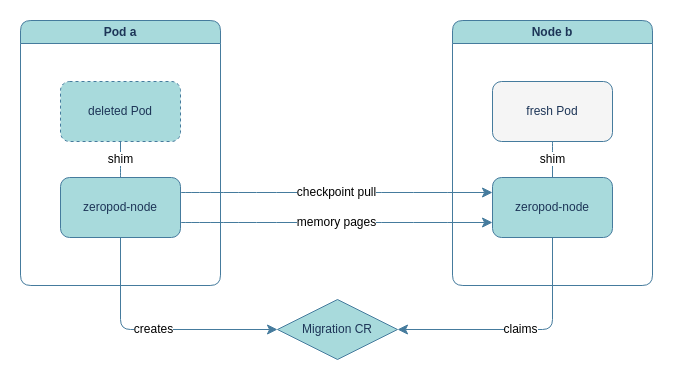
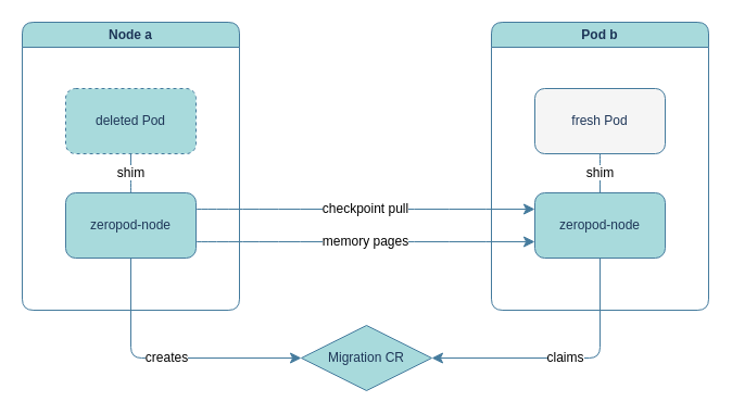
  <mxCell id="0" />
  <mxCell id="1" parent="0" />
- <mxCell id="2" value="Pod a" style="swimlane;whiteSpace=wrap;html=1;labelBackgroundColor=none;fillColor=#A8DADC;strokeColor=#457B9D;fontColor=#1D3557;rounded=1;" parent="1" vertex="1"><mxGeometry x="20" y="20" width="200" height="265" as="geometry" /></mxCell>
+ <mxCell id="2" value="Node a" style="swimlane;whiteSpace=wrap;html=1;labelBackgroundColor=none;fillColor=#A8DADC;strokeColor=#457B9D;fontColor=#1D3557;rounded=1;" parent="1" vertex="1"><mxGeometry x="20" y="20" width="200" height="265" as="geometry" /></mxCell>
  <mxCell id="3" value="deleted Pod" style="rounded=1;whiteSpace=wrap;html=1;labelBackgroundColor=none;fillColor=#A8DADC;strokeColor=#457B9D;fontColor=#1D3557;dashed=1;" parent="2" vertex="1"><mxGeometry x="40" y="61" width="120" height="60" as="geometry" /></mxCell>
  <mxCell id="4" value="&lt;span style=&quot;background-color: light-dark(#ffffff, var(--ge-dark-color, #121212));&quot;&gt;shim&lt;/span&gt;" style="edgeStyle=none;curved=1;rounded=1;orthogonalLoop=1;jettySize=auto;html=1;entryX=0.5;entryY=1;entryDx=0;entryDy=0;fontSize=12;startSize=8;endSize=8;endArrow=none;startFill=0;labelBackgroundColor=none;strokeColor=#457B9D;fontColor=default;" parent="2" source="5" target="3" edge="1"><mxGeometry relative="1" as="geometry" /></mxCell>
  <mxCell id="5" value="zeropod-node" style="rounded=1;whiteSpace=wrap;html=1;labelBackgroundColor=none;fillColor=#A8DADC;strokeColor=#457B9D;fontColor=#1D3557;" parent="2" vertex="1"><mxGeometry x="40" y="157" width="120" height="60" as="geometry" /></mxCell>
- <mxCell id="6" value="Node b" style="swimlane;whiteSpace=wrap;html=1;labelBackgroundColor=none;fillColor=#A8DADC;strokeColor=#457B9D;fontColor=#1D3557;rounded=1;" parent="1" vertex="1"><mxGeometry x="452" y="20" width="200" height="265" as="geometry" /></mxCell>
+ <mxCell id="6" value="Pod b" style="swimlane;whiteSpace=wrap;html=1;labelBackgroundColor=none;fillColor=#A8DADC;strokeColor=#457B9D;fontColor=#1D3557;rounded=1;" parent="1" vertex="1"><mxGeometry x="452" y="20" width="200" height="265" as="geometry" /></mxCell>
  <mxCell id="7" value="&lt;span style=&quot;background-color: light-dark(#ffffff, var(--ge-dark-color, #121212));&quot;&gt;shim&lt;/span&gt;" style="edgeStyle=none;curved=1;rounded=1;orthogonalLoop=1;jettySize=auto;html=1;entryX=0.5;entryY=0;entryDx=0;entryDy=0;fontSize=12;startSize=8;endSize=8;endArrow=none;startFill=0;labelBackgroundColor=none;strokeColor=#457B9D;fontColor=default;" parent="6" source="8" target="9" edge="1"><mxGeometry relative="1" as="geometry" /></mxCell>
  <mxCell id="8" value="fresh Pod" style="rounded=1;whiteSpace=wrap;html=1;labelBackgroundColor=none;fillColor=#f5f5f5;strokeColor=#457B9D;fontColor=#1D3557;" parent="6" vertex="1"><mxGeometry x="40" y="61" width="120" height="60" as="geometry" /></mxCell>
  <mxCell id="9" value="zeropod-node" style="rounded=1;whiteSpace=wrap;html=1;labelBackgroundColor=none;fillColor=#A8DADC;strokeColor=#457B9D;fontColor=#1D3557;" parent="6" vertex="1"><mxGeometry x="40" y="157" width="120" height="60" as="geometry" /></mxCell>
  <mxCell id="10" value="Migration CR" style="rhombus;whiteSpace=wrap;html=1;labelBackgroundColor=none;fillColor=#A8DADC;strokeColor=#457B9D;fontColor=#1D3557;" parent="1" vertex="1"><mxGeometry x="277" y="299" width="120" height="60" as="geometry" /></mxCell>
  <mxCell id="11" value="&lt;span style=&quot;background-color: light-dark(#ffffff, var(--ge-dark-color, #121212));&quot;&gt;creates&lt;/span&gt;" style="edgeStyle=orthogonalEdgeStyle;rounded=1;orthogonalLoop=1;jettySize=auto;html=1;entryX=0;entryY=0.5;entryDx=0;entryDy=0;fontSize=12;startSize=8;endSize=8;exitX=0.5;exitY=1;exitDx=0;exitDy=0;labelBackgroundColor=none;strokeColor=#457B9D;fontColor=default;curved=0;" parent="1" source="5" target="10" edge="1"><mxGeometry relative="1" as="geometry" /></mxCell>
  <mxCell id="12" value="&lt;span style=&quot;background-color: light-dark(#ffffff, var(--ge-dark-color, #121212));&quot;&gt;claims&lt;/span&gt;" style="edgeStyle=orthogonalEdgeStyle;rounded=1;orthogonalLoop=1;jettySize=auto;html=1;exitX=0.5;exitY=1;exitDx=0;exitDy=0;entryX=1;entryY=0.5;entryDx=0;entryDy=0;fontSize=12;startSize=8;endSize=8;labelBackgroundColor=none;strokeColor=#457B9D;fontColor=default;curved=0;" parent="1" source="9" target="10" edge="1"><mxGeometry relative="1" as="geometry" /></mxCell>
  <mxCell id="13" value="&lt;div&gt;&lt;span style=&quot;background-color: light-dark(#ffffff, var(--ge-dark-color, #121212));&quot;&gt;checkpoint pull&lt;/span&gt;&lt;/div&gt;" style="edgeStyle=none;curved=1;rounded=1;orthogonalLoop=1;jettySize=auto;html=1;exitX=1;exitY=0.25;exitDx=0;exitDy=0;entryX=0;entryY=0.25;entryDx=0;entryDy=0;fontSize=12;startSize=8;endSize=8;labelBackgroundColor=none;strokeColor=#457B9D;fontColor=default;" parent="1" source="5" target="9" edge="1"><mxGeometry relative="1" as="geometry" /></mxCell>
  <mxCell id="14" value="&lt;span style=&quot;background-color: light-dark(#ffffff, var(--ge-dark-color, #121212));&quot;&gt;memory pages&lt;/span&gt;" style="edgeStyle=none;curved=1;rounded=1;orthogonalLoop=1;jettySize=auto;html=1;exitX=1;exitY=0.75;exitDx=0;exitDy=0;entryX=0;entryY=0.75;entryDx=0;entryDy=0;fontSize=12;startSize=8;endSize=8;labelBackgroundColor=none;strokeColor=#457B9D;fontColor=default;" edge="1" parent="1" source="5" target="9"><mxGeometry relative="1" as="geometry"><mxPoint x="190" y="202" as="sourcePoint" /><mxPoint x="502" y="202" as="targetPoint" /></mxGeometry></mxCell>
